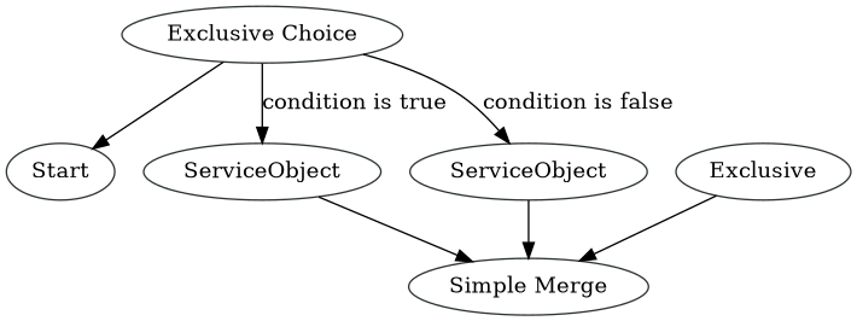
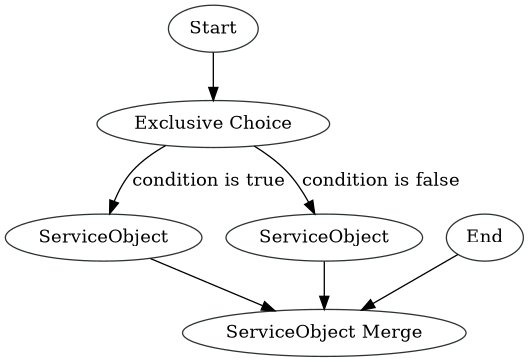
  digraph {
    node [color="#2e3436"]
    n1 [label=Start]
    n2 [label="Exclusive Choice"]
    n3 [label=ServiceObject]
    n4 [label=ServiceObject]
-   n5 [label="Simple Merge"]
-   n6 [label=Exclusive]
-   n2 -> n1
+   n5 [label="ServiceObject Merge"]
+   n6 [label=End]
+   n1 -> n2
    n2 -> n3 [label="condition is true"]
    n2 -> n4 [label="condition is false"]
    n3 -> n5
    n4 -> n5
    n6 -> n5
  }
